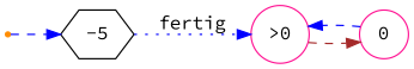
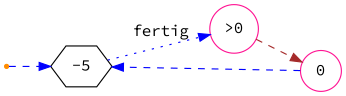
  digraph {
    fontname="Source Code Pro"
    rankdir=LR
    node [color=deeppink fontname="Source Code Pro" shape=circle]
    edge [color=blue fontname="Source Code Pro" style=dashed]
    q [color=darkorange shape=point]
    n2 [color=black label=-5 shape=hexagon]
    n3 [label=">0"]
    n4 [label=0]
    q -> n2
    n2 -> n3 [label=fertig style=dotted]
    n3 -> n4 [color=brown]
-   n4 -> n3
+   n4 -> n2
  }
